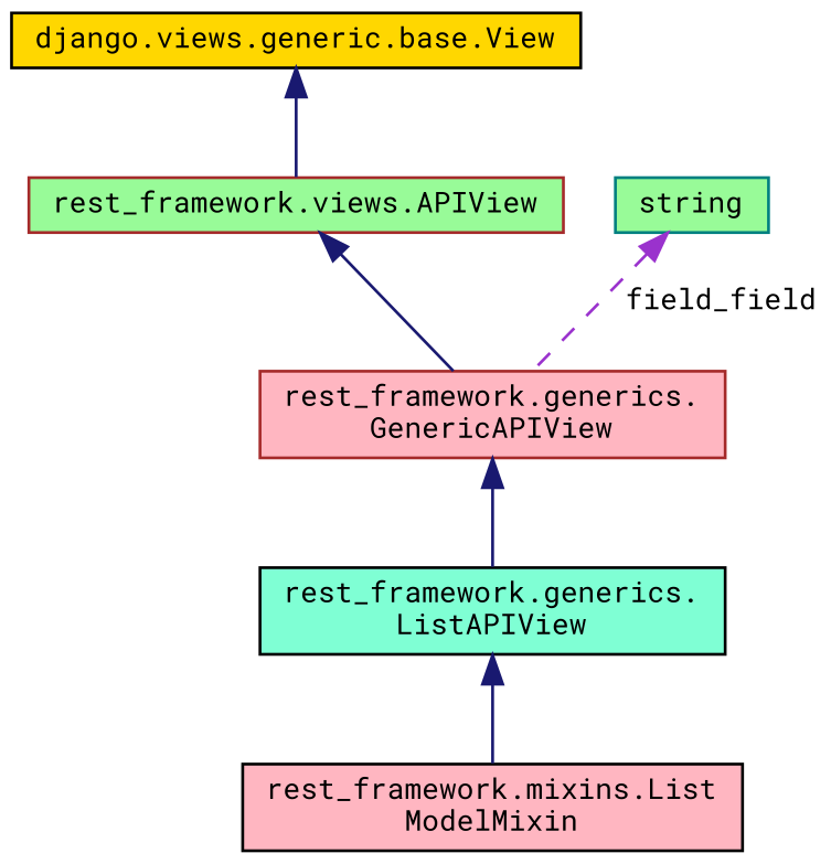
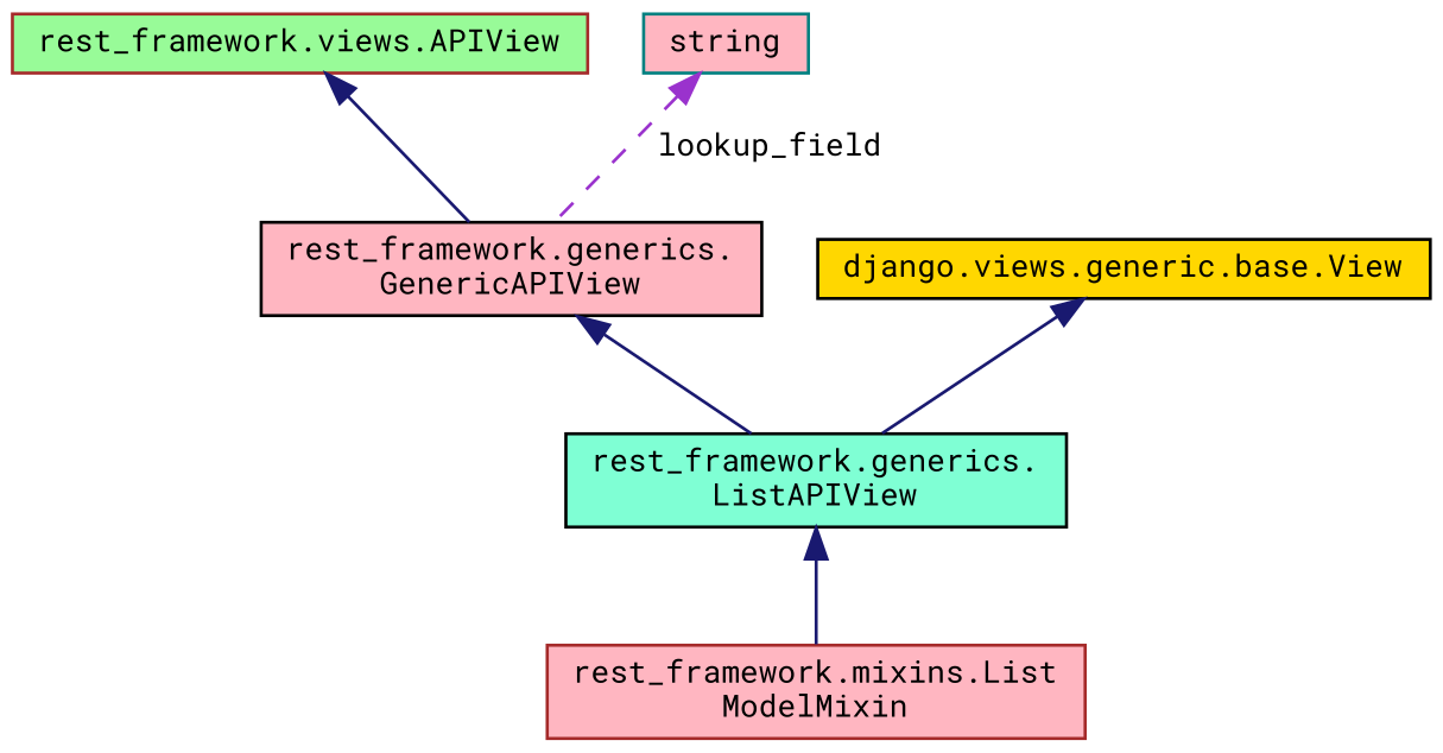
  digraph {
    fontname="Roboto Mono"
    node [color=black fillcolor=lightpink fontname="Roboto Mono" fontsize=10 shape=record style=filled]
    edge [color=midnightblue dir=back fontname="Roboto Mono" fontsize=10 labelfontname=Helvetica labelfontsize=10 style=solid]
    n1 [fillcolor=aquamarine fontcolor=black height=0.2 label="rest_framework.generics.\lListAPIView" width=0.4]
-   n2 [height=0.2 label="rest_framework.mixins.List\lModelMixin" width=0.4]
-   n3 [color=brown height=0.2 label="rest_framework.generics.\lGenericAPIView" width=0.4]
+   n2 [color=brown height=0.2 label="rest_framework.mixins.List\lModelMixin" width=0.4]
+   n3 [height=0.2 label="rest_framework.generics.\lGenericAPIView" width=0.4]
    n4 [color=brown fillcolor=palegreen height=0.2 label="rest_framework.views.APIView" width=0.4]
    n5 [fillcolor=gold height=0.2 label="django.views.generic.base.View" width=0.4]
-   n6 [color=teal fillcolor=palegreen height=0.2 label=string width=0.4]
+   n6 [color=teal height=0.2 label=string width=0.4]
    n1 -> n2
    n3 -> n1
    n4 -> n3
-   n5 -> n4
-   n6 -> n3 [color=darkorchid3 label=" field_field" style=dashed]
+   n5 -> n1
+   n6 -> n3 [color=darkorchid3 label=" lookup_field" style=dashed]
  }
